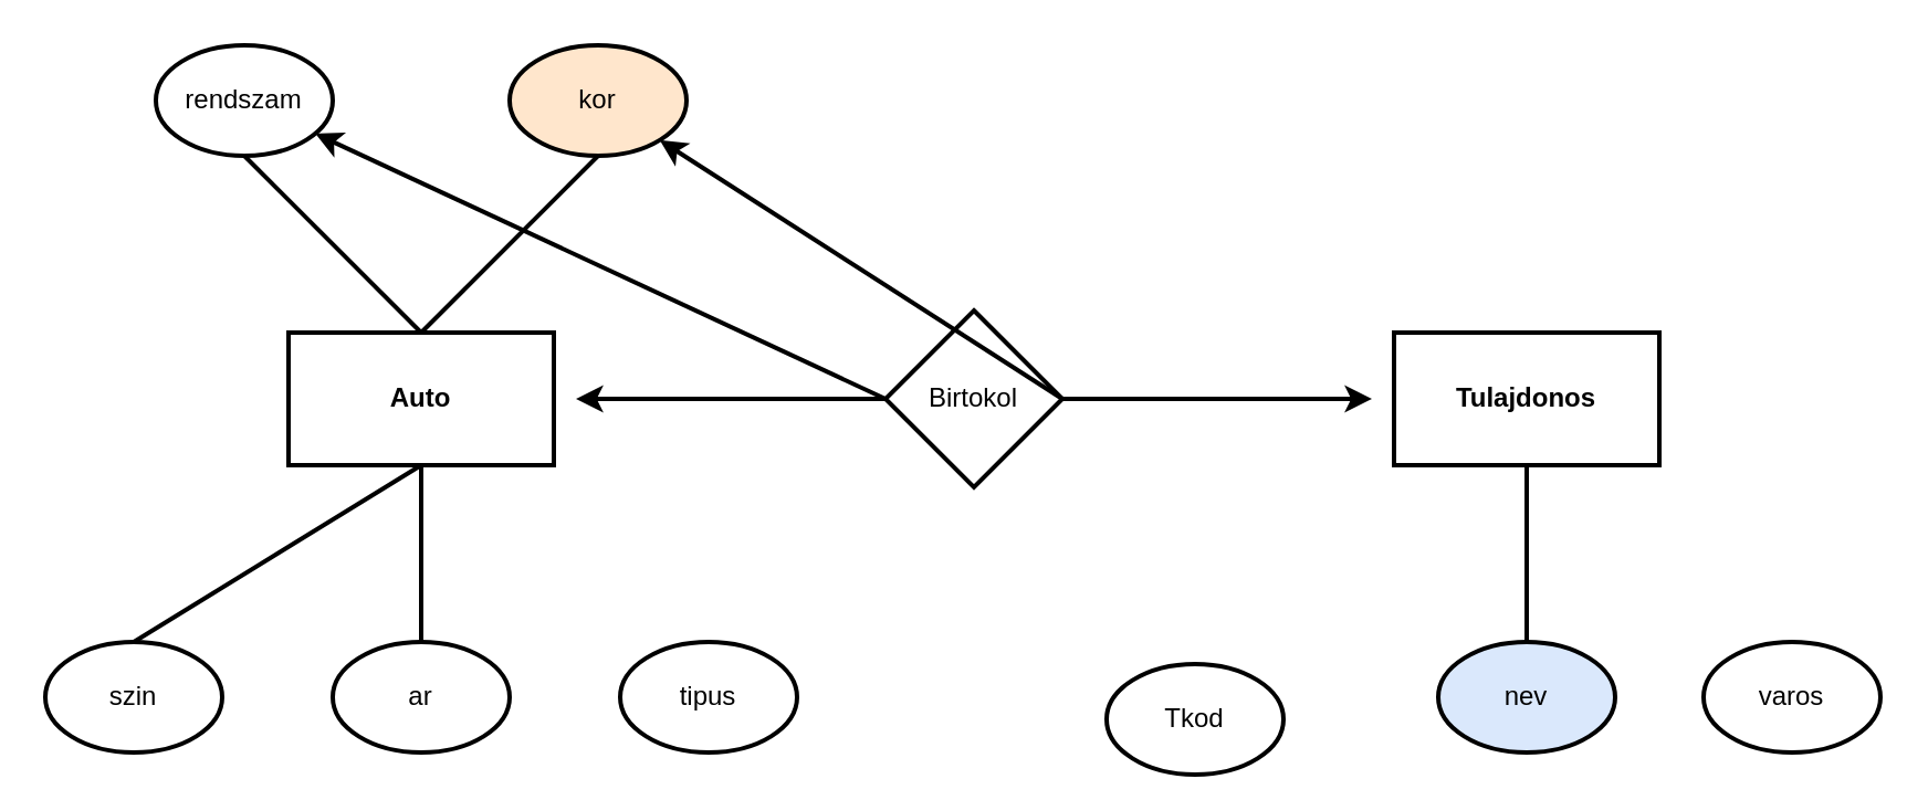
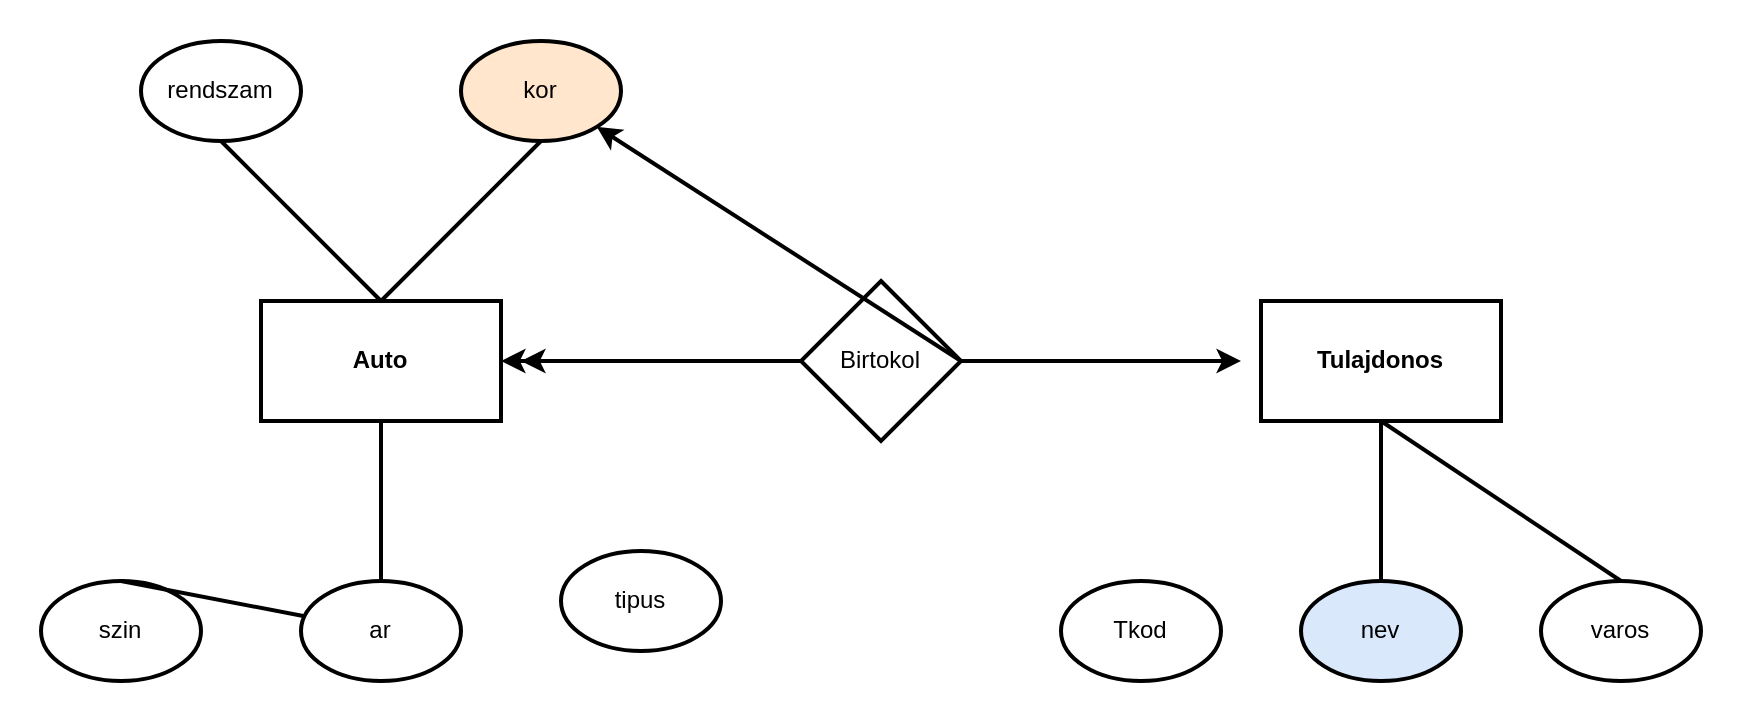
  <mxCell id="0" />
  <mxCell id="1" parent="0" />
  <mxCell id="2" value="&lt;b&gt;Auto&lt;/b&gt;" style="rounded=0;whiteSpace=wrap;html=1;strokeWidth=2;" vertex="1" parent="1"><mxGeometry x="130" y="150" width="120" height="60" as="geometry" /></mxCell>
  <mxCell id="3" value="rendszam" style="ellipse;whiteSpace=wrap;html=1;strokeWidth=2;" vertex="1" parent="1"><mxGeometry x="70" y="20" width="80" height="50" as="geometry" /></mxCell>
- <mxCell id="4" value="tipus" style="ellipse;whiteSpace=wrap;html=1;strokeWidth=2;" vertex="1" parent="1"><mxGeometry x="280" y="290" width="80" height="50" as="geometry" /></mxCell>
+ <mxCell id="4" value="tipus" style="ellipse;whiteSpace=wrap;html=1;strokeWidth=2;" vertex="1" parent="1"><mxGeometry x="280" y="275" width="80" height="50" as="geometry" /></mxCell>
  <mxCell id="5" value="szin" style="ellipse;whiteSpace=wrap;html=1;strokeWidth=2;" vertex="1" parent="1"><mxGeometry x="20" y="290" width="80" height="50" as="geometry" /></mxCell>
  <mxCell id="6" value="kor" style="ellipse;whiteSpace=wrap;html=1;strokeWidth=2;fillColor=#ffe6cc;" vertex="1" parent="1"><mxGeometry x="230" y="20" width="80" height="50" as="geometry" /></mxCell>
  <mxCell id="7" value="ar" style="ellipse;whiteSpace=wrap;html=1;strokeWidth=2;" vertex="1" parent="1"><mxGeometry x="150" y="290" width="80" height="50" as="geometry" /></mxCell>
- <mxCell id="8" value="" style="endArrow=none;html=1;rounded=0;exitX=0.5;exitY=0;exitDx=0;exitDy=0;entryX=0.5;entryY=1;entryDx=0;entryDy=0;strokeWidth=2;" edge="1" parent="1" source="5" target="2"><mxGeometry width="50" height="50" relative="1" as="geometry"><mxPoint x="150" y="260" as="sourcePoint" /><mxPoint x="190" y="240" as="targetPoint" /></mxGeometry></mxCell>
+ <mxCell id="8" value="" style="endArrow=none;html=1;rounded=0;exitX=0.5;exitY=0;exitDx=0;exitDy=0;strokeWidth=2;" edge="1" parent="1" source="5" target="7"><mxGeometry width="50" height="50" relative="1" as="geometry"><mxPoint x="150" y="260" as="sourcePoint" /><mxPoint x="190" y="240" as="targetPoint" /></mxGeometry></mxCell>
  <mxCell id="9" value="" style="endArrow=none;html=1;rounded=0;exitX=0.5;exitY=0;exitDx=0;exitDy=0;entryX=0.5;entryY=1;entryDx=0;entryDy=0;strokeWidth=2;" edge="1" parent="1" source="7" target="2"><mxGeometry width="50" height="50" relative="1" as="geometry"><mxPoint x="150" y="260" as="sourcePoint" /><mxPoint x="180" y="270" as="targetPoint" /></mxGeometry></mxCell>
  <mxCell id="10" value="" style="endArrow=none;html=1;rounded=0;exitX=0.5;exitY=1;exitDx=0;exitDy=0;entryX=0.5;entryY=0;entryDx=0;entryDy=0;strokeWidth=2;" edge="1" parent="1" source="3" target="2"><mxGeometry width="50" height="50" relative="1" as="geometry"><mxPoint x="130" y="260" as="sourcePoint" /><mxPoint x="180" y="210" as="targetPoint" /></mxGeometry></mxCell>
  <mxCell id="11" value="" style="endArrow=none;html=1;rounded=0;exitX=0.5;exitY=1;exitDx=0;exitDy=0;entryX=0.5;entryY=0;entryDx=0;entryDy=0;strokeWidth=2;" edge="1" parent="1" source="6" target="2"><mxGeometry width="50" height="50" relative="1" as="geometry"><mxPoint x="130" y="260" as="sourcePoint" /><mxPoint x="180" y="210" as="targetPoint" /></mxGeometry></mxCell>
  <mxCell id="12" value="&lt;b&gt;Tulajdonos&lt;/b&gt;" style="rounded=0;whiteSpace=wrap;html=1;strokeWidth=2;" vertex="1" parent="1"><mxGeometry x="630" y="150" width="120" height="60" as="geometry" /></mxCell>
- <mxCell id="13" value="Tkod" style="ellipse;whiteSpace=wrap;html=1;strokeWidth=2;" vertex="1" parent="1"><mxGeometry x="500" y="300" width="80" height="50" as="geometry" /></mxCell>
+ <mxCell id="13" value="Tkod" style="ellipse;whiteSpace=wrap;html=1;strokeWidth=2;" vertex="1" parent="1"><mxGeometry x="530" y="290" width="80" height="50" as="geometry" /></mxCell>
  <mxCell id="14" value="nev" style="ellipse;whiteSpace=wrap;html=1;strokeWidth=2;fillColor=#dae8fc;" vertex="1" parent="1"><mxGeometry x="650" y="290" width="80" height="50" as="geometry" /></mxCell>
  <mxCell id="15" value="varos" style="ellipse;whiteSpace=wrap;html=1;strokeWidth=2;" vertex="1" parent="1"><mxGeometry x="770" y="290" width="80" height="50" as="geometry" /></mxCell>
  <mxCell id="16" value="" style="endArrow=none;html=1;rounded=0;exitX=0.5;exitY=0;exitDx=0;exitDy=0;entryX=0.5;entryY=1;entryDx=0;entryDy=0;strokeWidth=2;" edge="1" parent="1" source="14" target="12"><mxGeometry width="50" height="50" relative="1" as="geometry"><mxPoint x="430" y="260" as="sourcePoint" /><mxPoint x="480" y="210" as="targetPoint" /></mxGeometry></mxCell>
+ <mxCell id="17" value="" style="endArrow=none;html=1;rounded=0;exitX=0.5;exitY=0;exitDx=0;exitDy=0;entryX=0.5;entryY=1;entryDx=0;entryDy=0;strokeWidth=2;" edge="1" parent="1" source="15" target="12"><mxGeometry width="50" height="50" relative="1" as="geometry"><mxPoint x="430" y="260" as="sourcePoint" /><mxPoint x="480" y="210" as="targetPoint" /></mxGeometry></mxCell>
  <mxCell id="18" value="Birtokol" style="rhombus;whiteSpace=wrap;html=1;strokeWidth=2;" vertex="1" parent="1"><mxGeometry x="400" y="140" width="80" height="80" as="geometry" /></mxCell>
- <mxCell id="19" value="" style="endArrow=classic;html=1;rounded=0;exitX=0;exitY=0.5;exitDx=0;exitDy=0;strokeWidth=2;" edge="1" parent="1" source="18" target="3"><mxGeometry width="50" height="50" relative="1" as="geometry"><mxPoint x="360" y="260" as="sourcePoint" /><mxPoint x="410" y="210" as="targetPoint" /></mxGeometry></mxCell>
+ <mxCell id="19" value="" style="endArrow=classic;html=1;rounded=0;exitX=0;exitY=0.5;exitDx=0;exitDy=0;entryX=1;entryY=0.5;entryDx=0;entryDy=0;strokeWidth=2;" edge="1" parent="1" source="18" target="2"><mxGeometry width="50" height="50" relative="1" as="geometry"><mxPoint x="360" y="260" as="sourcePoint" /><mxPoint x="410" y="210" as="targetPoint" /></mxGeometry></mxCell>
  <mxCell id="20" value="" style="endArrow=classic;html=1;rounded=0;exitX=0;exitY=0.5;exitDx=0;exitDy=0;strokeWidth=2;" edge="1" parent="1" source="18"><mxGeometry width="50" height="50" relative="1" as="geometry"><mxPoint x="360" y="260" as="sourcePoint" /><mxPoint x="260" y="180" as="targetPoint" /></mxGeometry></mxCell>
  <mxCell id="21" value="" style="endArrow=classic;html=1;rounded=0;exitX=1;exitY=0.5;exitDx=0;exitDy=0;strokeWidth=2;" edge="1" parent="1" source="18" target="6"><mxGeometry width="50" height="50" relative="1" as="geometry"><mxPoint x="520" y="260" as="sourcePoint" /><mxPoint x="570" y="210" as="targetPoint" /></mxGeometry></mxCell>
  <mxCell id="22" value="" style="endArrow=classic;html=1;rounded=0;exitX=1;exitY=0.5;exitDx=0;exitDy=0;strokeWidth=2;" edge="1" parent="1" source="18"><mxGeometry width="50" height="50" relative="1" as="geometry"><mxPoint x="520" y="260" as="sourcePoint" /><mxPoint x="620" y="180" as="targetPoint" /></mxGeometry></mxCell>
